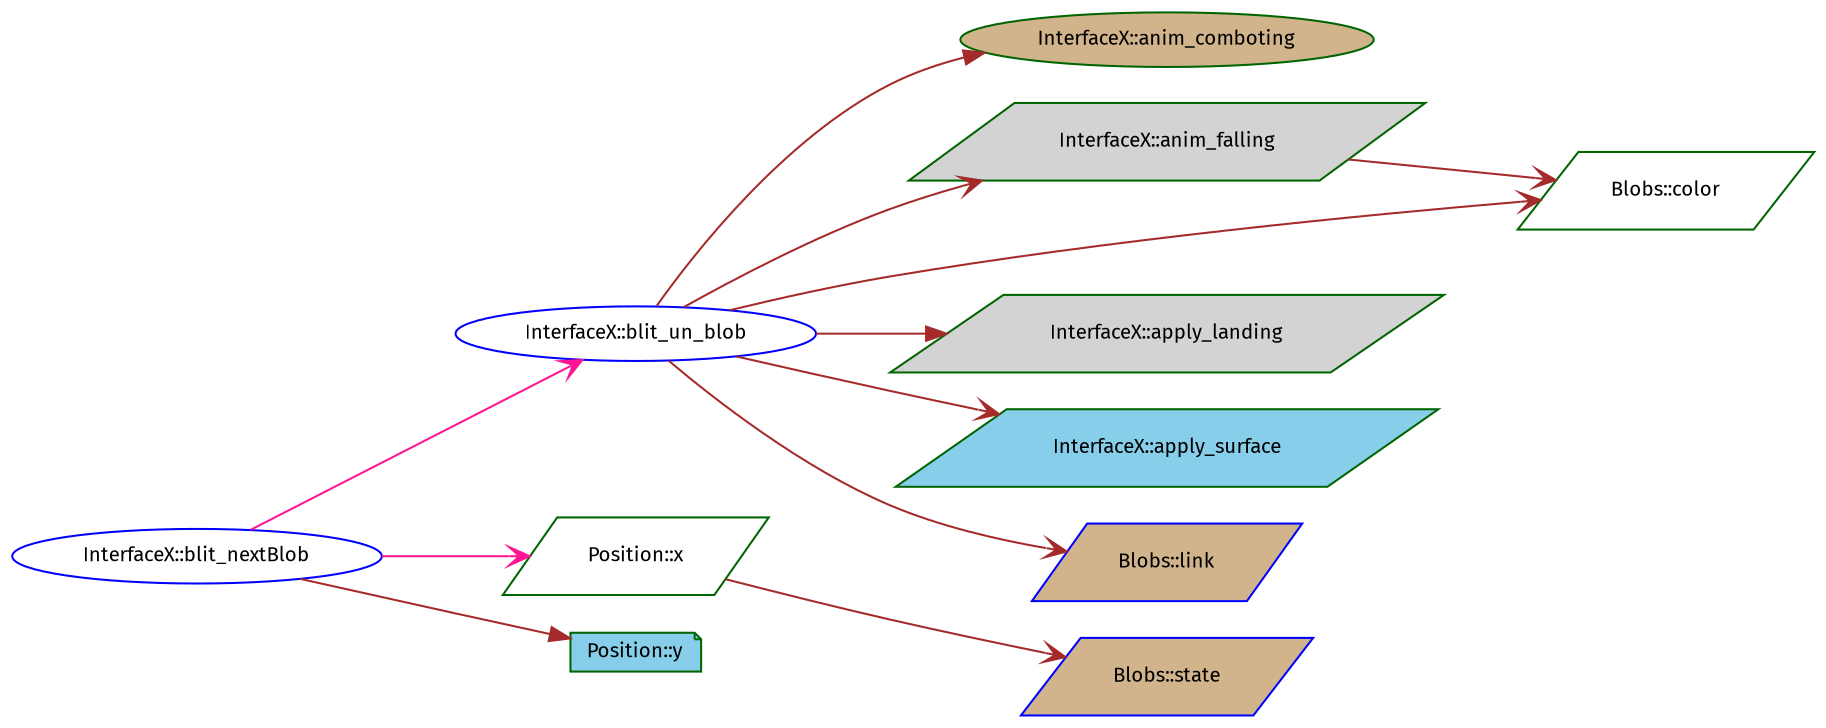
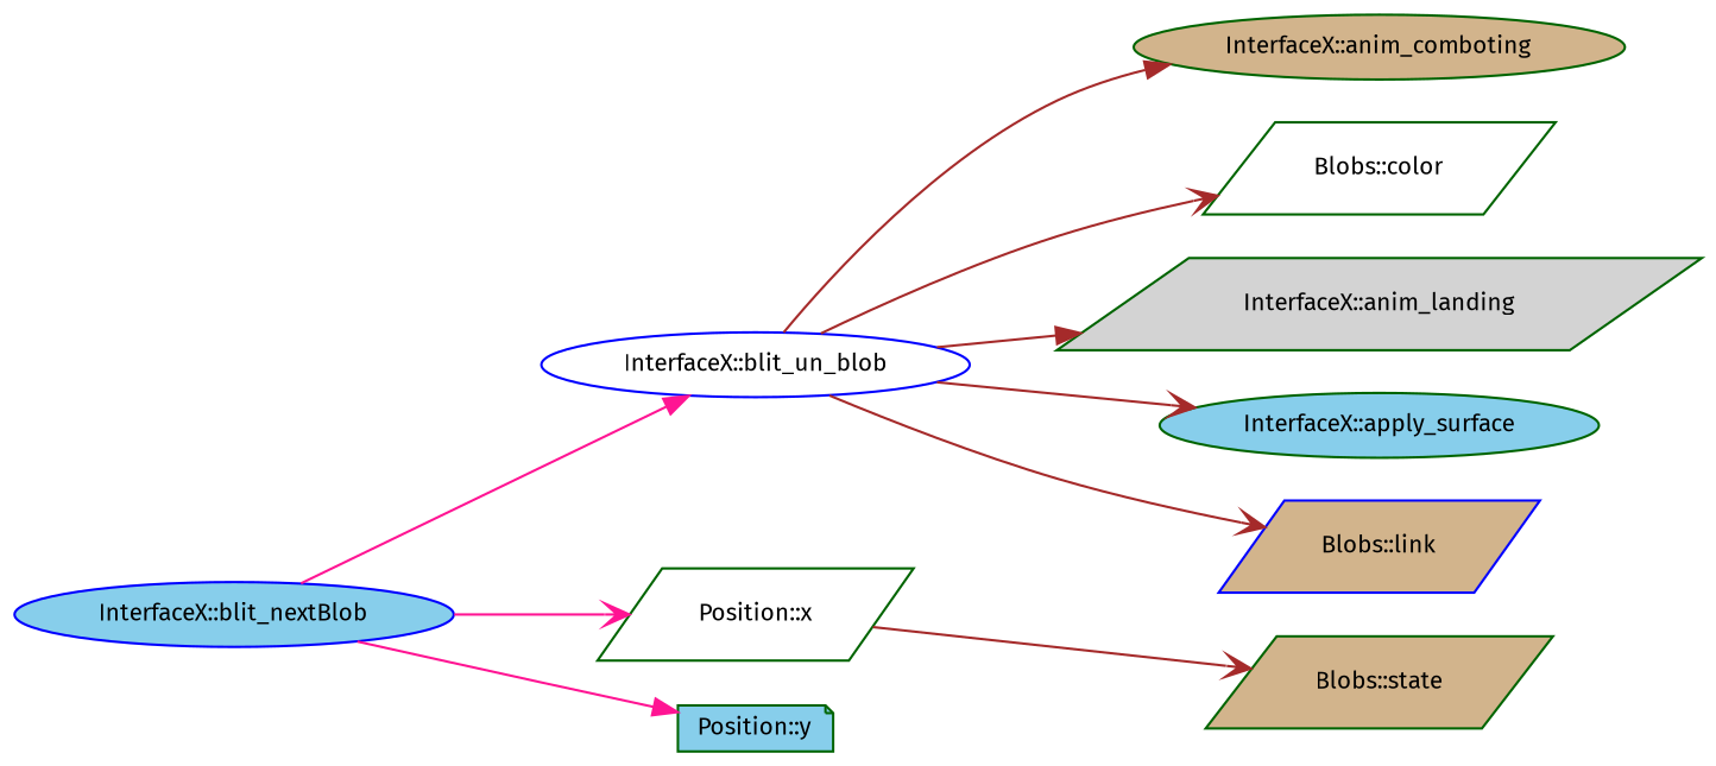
  digraph {
    fontname="Fira Sans"
    rankdir=LR
    node [color=darkgreen fillcolor=skyblue fontname="Fira Sans" fontsize=10 shape=parallelogram style=filled]
    edge [arrowhead=vee color=brown fontname="Fira Sans" fontsize=10 labelfontname=Helvetica labelfontsize=10 style=solid]
-   n1 [color=blue fillcolor=white fontcolor=black height=0.2 label="InterfaceX::blit_nextBlob" shape=ellipse width=0.4]
+   n1 [color=blue fontcolor=black height=0.2 label="InterfaceX::blit_nextBlob" shape=ellipse width=0.4]
    n2 [color=blue fillcolor=white height=0.2 label="InterfaceX::blit_un_blob" shape=ellipse width=0.4]
    n3 [fillcolor=white height=0.2 label="Position::x" width=0.4]
    n4 [height=0.2 label="Position::y" shape=note width=0.4]
    n5 [fillcolor=tan height=0.2 label="InterfaceX::anim_comboting" shape=ellipse width=0.4]
-   n6 [fillcolor=lightgrey height=0.2 label="InterfaceX::anim_falling" width=0.4]
    n7 [fillcolor=white height=0.2 label="Blobs::color" width=0.4]
-   n8 [fillcolor=lightgrey height=0.2 label="InterfaceX::apply_landing" width=0.4]
-   n9 [height=0.2 label="InterfaceX::apply_surface" width=0.4]
+   n8 [fillcolor=lightgrey height=0.2 label="InterfaceX::anim_landing" width=0.4]
+   n9 [height=0.2 label="InterfaceX::apply_surface" shape=ellipse width=0.4]
    n10 [color=blue fillcolor=tan height=0.2 label="Blobs::link" width=0.4]
-   n11 [color=blue fillcolor=tan height=0.2 label="Blobs::state" width=0.4]
-   n1 -> n2 [color=deeppink]
+   n11 [fillcolor=tan height=0.2 label="Blobs::state" width=0.4]
+   n1 -> n2 [arrowhead=normal color=deeppink]
    n1 -> n3 [color=deeppink]
-   n1 -> n4 [arrowhead=normal]
+   n1 -> n4 [arrowhead=normal color=deeppink]
    n2 -> n5 [arrowhead=normal]
-   n2 -> n6
    n2 -> n7
    n2 -> n8 [arrowhead=normal]
    n2 -> n9
    n2 -> n10
    n3 -> n11
-   n6 -> n7
  }
